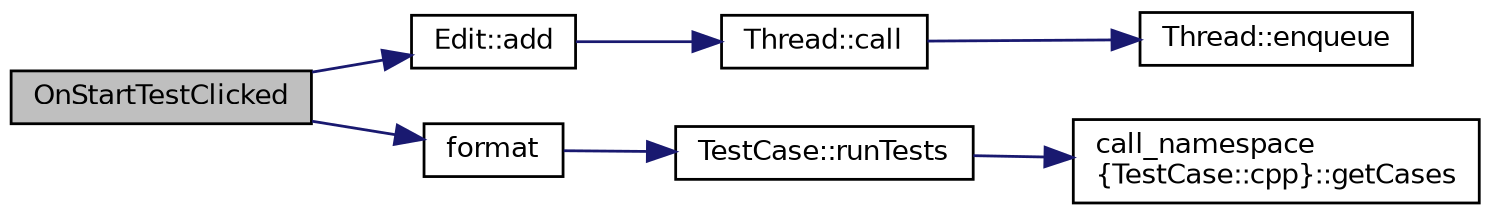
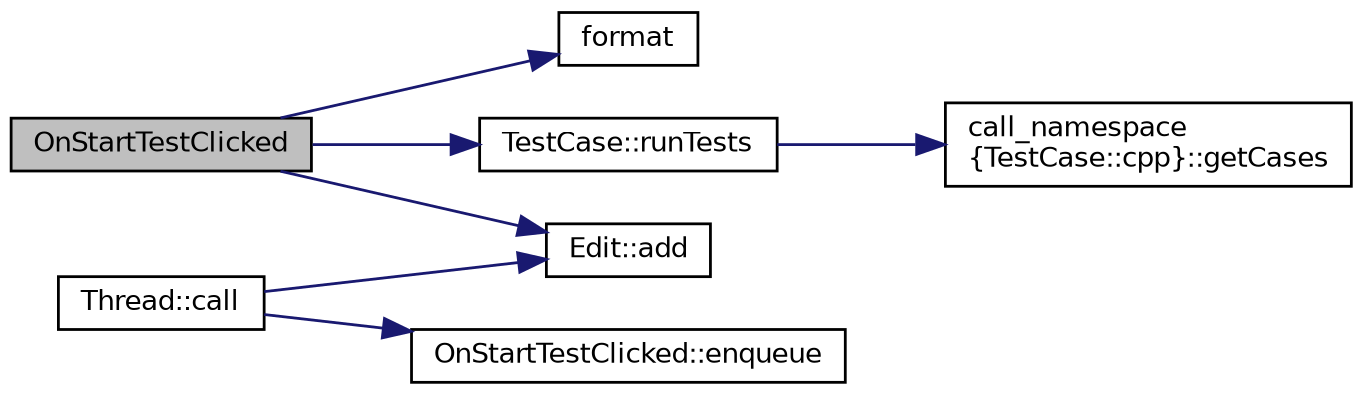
  digraph {
    rankdir=LR
    node [color=black fillcolor=white fontname=Helvetica fontsize=10 shape=record style=filled]
    edge [color=midnightblue fontname=Helvetica fontsize=10 labelfontname=Helvetica labelfontsize=10 style=solid]
    n1 [fillcolor=grey75 fontcolor=black height=0.2 label=OnStartTestClicked width=0.4]
    n2 [height=0.2 label="Edit::add" width=0.4]
    n3 [height=0.2 label=format width=0.4]
    n4 [height=0.2 label="TestCase::runTests" width=0.4]
    n5 [height=0.2 label="Thread::call" width=0.4]
    n6 [height=0.2 label="call_namespace\l\{TestCase::cpp\}::getCases" width=0.4]
-   n7 [height=0.2 label="Thread::enqueue" width=0.4]
+   n7 [height=0.2 label="OnStartTestClicked::enqueue" width=0.4]
    n1 -> n2
    n1 -> n3
-   n3 -> n4
-   n2 -> n5
+   n1 -> n4
+   n5 -> n2
    n4 -> n6
    n5 -> n7
  }
